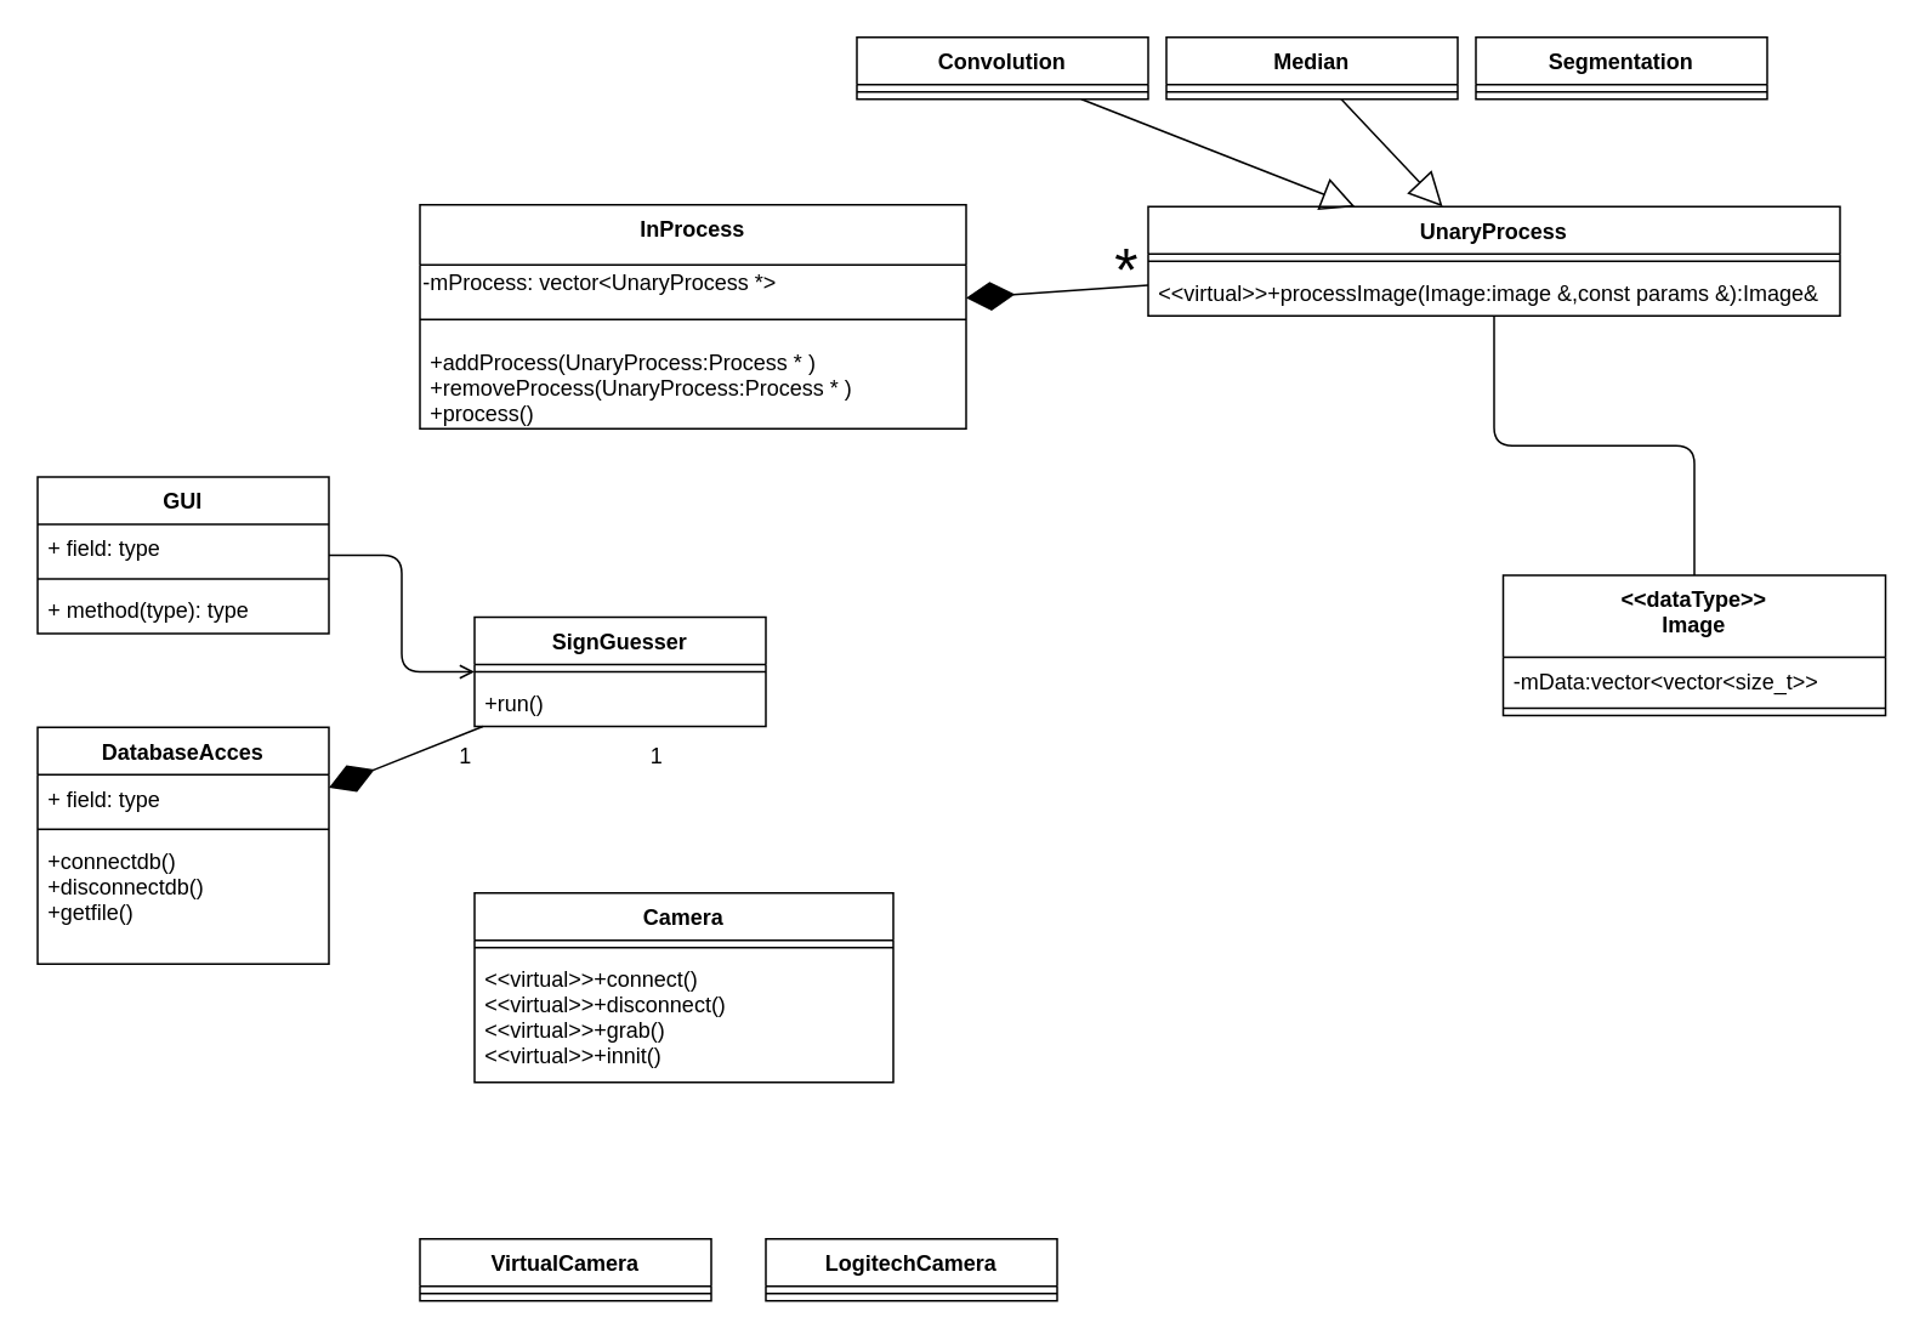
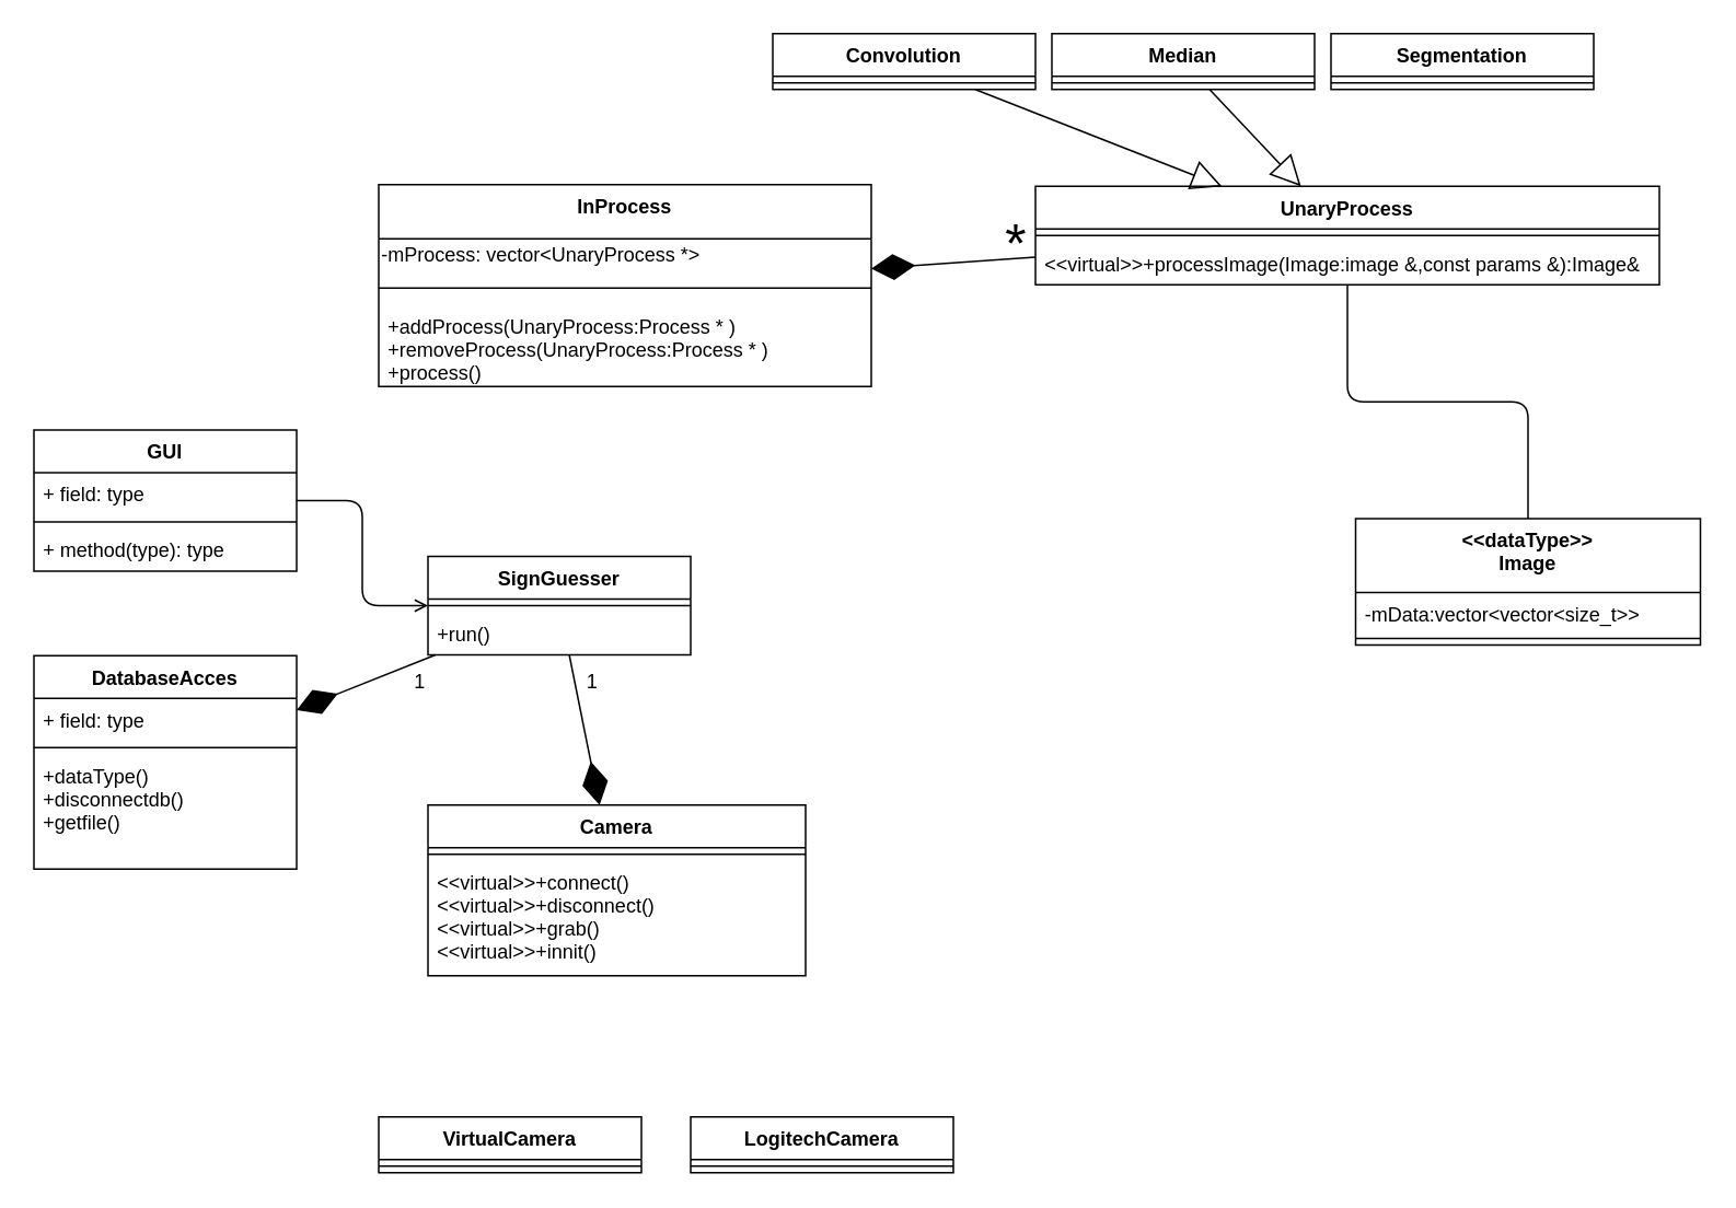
  <mxCell id="0" />
  <mxCell id="1" parent="0" />
  <mxCell id="2" value="Camera" style="swimlane;fontStyle=1;align=center;verticalAlign=top;childLayout=stackLayout;horizontal=1;startSize=26;horizontalStack=0;resizeParent=1;resizeParentMax=0;resizeLast=0;collapsible=1;marginBottom=0;" vertex="1" parent="1"><mxGeometry x="260" y="490" width="230" height="104" as="geometry" /></mxCell>
  <mxCell id="3" value="" style="line;strokeWidth=1;fillColor=none;align=left;verticalAlign=middle;spacingTop=-1;spacingLeft=3;spacingRight=3;rotatable=0;labelPosition=right;points=[];portConstraint=eastwest;" vertex="1" parent="2"><mxGeometry y="26" width="230" height="8" as="geometry" /></mxCell>
  <mxCell id="4" value="&lt;&lt;virtual&gt;&gt;+connect()&#10;&lt;&lt;virtual&gt;&gt;+disconnect()&#10;&lt;&lt;virtual&gt;&gt;+grab()&#10;&lt;&lt;virtual&gt;&gt;+innit()&#10;" style="text;strokeColor=none;fillColor=none;align=left;verticalAlign=top;spacingLeft=4;spacingRight=4;overflow=hidden;rotatable=0;points=[[0,0.5],[1,0.5]];portConstraint=eastwest;" vertex="1" parent="2"><mxGeometry y="34" width="230" height="70" as="geometry" /></mxCell>
  <mxCell id="5" value="LogitechCamera" style="swimlane;fontStyle=1;align=center;verticalAlign=top;childLayout=stackLayout;horizontal=1;startSize=26;horizontalStack=0;resizeParent=1;resizeParentMax=0;resizeLast=0;collapsible=1;marginBottom=0;" vertex="1" parent="1"><mxGeometry x="420" y="680" width="160" height="34" as="geometry" /></mxCell>
  <mxCell id="6" value="" style="line;strokeWidth=1;fillColor=none;align=left;verticalAlign=middle;spacingTop=-1;spacingLeft=3;spacingRight=3;rotatable=0;labelPosition=right;points=[];portConstraint=eastwest;" vertex="1" parent="5"><mxGeometry y="26" width="160" height="8" as="geometry" /></mxCell>
  <mxCell id="7" value="VirtualCamera" style="swimlane;fontStyle=1;align=center;verticalAlign=top;childLayout=stackLayout;horizontal=1;startSize=26;horizontalStack=0;resizeParent=1;resizeParentMax=0;resizeLast=0;collapsible=1;marginBottom=0;" vertex="1" parent="1"><mxGeometry x="230" y="680" width="160" height="34" as="geometry" /></mxCell>
  <mxCell id="8" value="" style="line;strokeWidth=1;fillColor=none;align=left;verticalAlign=middle;spacingTop=-1;spacingLeft=3;spacingRight=3;rotatable=0;labelPosition=right;points=[];portConstraint=eastwest;" vertex="1" parent="7"><mxGeometry y="26" width="160" height="8" as="geometry" /></mxCell>
  <mxCell id="9" value="UnaryProcess" style="swimlane;fontStyle=1;align=center;verticalAlign=top;childLayout=stackLayout;horizontal=1;startSize=26;horizontalStack=0;resizeParent=1;resizeParentMax=0;resizeLast=0;collapsible=1;marginBottom=0;" vertex="1" parent="1"><mxGeometry x="630" y="113" width="380" height="60" as="geometry" /></mxCell>
  <mxCell id="10" value="" style="line;strokeWidth=1;fillColor=none;align=left;verticalAlign=middle;spacingTop=-1;spacingLeft=3;spacingRight=3;rotatable=0;labelPosition=right;points=[];portConstraint=eastwest;" vertex="1" parent="9"><mxGeometry y="26" width="380" height="8" as="geometry" /></mxCell>
  <mxCell id="11" value="&lt;&lt;virtual&gt;&gt;+processImage(Image:image &amp;,const params &amp;):Image&amp;" style="text;strokeColor=none;fillColor=none;align=left;verticalAlign=top;spacingLeft=4;spacingRight=4;overflow=hidden;rotatable=0;points=[[0,0.5],[1,0.5]];portConstraint=eastwest;" vertex="1" parent="9"><mxGeometry y="34" width="380" height="26" as="geometry" /></mxCell>
  <mxCell id="12" value="Convolution" style="swimlane;fontStyle=1;align=center;verticalAlign=top;childLayout=stackLayout;horizontal=1;startSize=26;horizontalStack=0;resizeParent=1;resizeParentMax=0;resizeLast=0;collapsible=1;marginBottom=0;" vertex="1" parent="1"><mxGeometry x="470" y="20" width="160" height="34" as="geometry" /></mxCell>
  <mxCell id="13" value="" style="line;strokeWidth=1;fillColor=none;align=left;verticalAlign=middle;spacingTop=-1;spacingLeft=3;spacingRight=3;rotatable=0;labelPosition=right;points=[];portConstraint=eastwest;" vertex="1" parent="12"><mxGeometry y="26" width="160" height="8" as="geometry" /></mxCell>
  <mxCell id="14" value="Median" style="swimlane;fontStyle=1;align=center;verticalAlign=top;childLayout=stackLayout;horizontal=1;startSize=26;horizontalStack=0;resizeParent=1;resizeParentMax=0;resizeLast=0;collapsible=1;marginBottom=0;" vertex="1" parent="1"><mxGeometry x="640" y="20" width="160" height="34" as="geometry" /></mxCell>
  <mxCell id="15" value="" style="line;strokeWidth=1;fillColor=none;align=left;verticalAlign=middle;spacingTop=-1;spacingLeft=3;spacingRight=3;rotatable=0;labelPosition=right;points=[];portConstraint=eastwest;" vertex="1" parent="14"><mxGeometry y="26" width="160" height="8" as="geometry" /></mxCell>
  <mxCell id="16" value="Segmentation" style="swimlane;fontStyle=1;align=center;verticalAlign=top;childLayout=stackLayout;horizontal=1;startSize=26;horizontalStack=0;resizeParent=1;resizeParentMax=0;resizeLast=0;collapsible=1;marginBottom=0;" vertex="1" parent="1"><mxGeometry x="810" y="20" width="160" height="34" as="geometry" /></mxCell>
  <mxCell id="17" value="" style="line;strokeWidth=1;fillColor=none;align=left;verticalAlign=middle;spacingTop=-1;spacingLeft=3;spacingRight=3;rotatable=0;labelPosition=right;points=[];portConstraint=eastwest;" vertex="1" parent="16"><mxGeometry y="26" width="160" height="8" as="geometry" /></mxCell>
  <mxCell id="18" value="" style="endArrow=block;endSize=16;endFill=0;html=1;" edge="1" parent="1" source="12" target="9"><mxGeometry x="-0.48" y="35" width="160" relative="1" as="geometry"><mxPoint x="521.5" y="130" as="sourcePoint" /><mxPoint x="579.752" y="70" as="targetPoint" /><mxPoint as="offset" /></mxGeometry></mxCell>
  <mxCell id="19" value="" style="endArrow=block;endSize=16;endFill=0;html=1;" edge="1" parent="1" source="14" target="9"><mxGeometry x="-0.48" y="35" width="160" relative="1" as="geometry"><mxPoint x="530" y="213" as="sourcePoint" /><mxPoint x="588.252" y="153" as="targetPoint" /><mxPoint as="offset" /></mxGeometry></mxCell>
  <mxCell id="20" value="InProcess" style="swimlane;fontStyle=1;align=center;verticalAlign=top;childLayout=stackLayout;horizontal=1;startSize=33;horizontalStack=0;resizeParent=1;resizeParentMax=0;resizeLast=0;collapsible=1;marginBottom=0;" vertex="1" parent="1"><mxGeometry x="230" y="112" width="300" height="123" as="geometry" /></mxCell>
  <mxCell id="21" value="-mProcess: vector&amp;lt;UnaryProcess *&amp;gt;" style="text;html=1;resizable=0;points=[];autosize=1;align=left;verticalAlign=top;spacingTop=-4;fontSize=12;" vertex="1" parent="20"><mxGeometry y="33" width="300" height="20" as="geometry" /></mxCell>
  <mxCell id="22" value="" style="line;strokeWidth=1;fillColor=none;align=left;verticalAlign=middle;spacingTop=-1;spacingLeft=3;spacingRight=3;rotatable=0;labelPosition=right;points=[];portConstraint=eastwest;" vertex="1" parent="20"><mxGeometry y="53" width="300" height="20" as="geometry" /></mxCell>
  <mxCell id="23" value="+addProcess(UnaryProcess:Process * )&#10;+removeProcess(UnaryProcess:Process * )&#10;+process()" style="text;strokeColor=none;fillColor=none;align=left;verticalAlign=top;spacingLeft=4;spacingRight=4;overflow=hidden;rotatable=0;points=[[0,0.5],[1,0.5]];portConstraint=eastwest;" vertex="1" parent="20"><mxGeometry y="73" width="300" height="50" as="geometry" /></mxCell>
  <mxCell id="24" value="" style="endArrow=diamondThin;endFill=1;endSize=24;html=1;" edge="1" parent="1" source="9" target="20"><mxGeometry width="160" relative="1" as="geometry"><mxPoint x="350" y="650" as="sourcePoint" /><mxPoint x="510" y="650" as="targetPoint" /></mxGeometry></mxCell>
  <mxCell id="25" value="*&lt;br style=&quot;font-size: 33px;&quot;&gt;" style="text;html=1;resizable=0;points=[];autosize=1;align=left;verticalAlign=top;spacingTop=-4;fontSize=33;" vertex="1" parent="1"><mxGeometry x="610" y="126" width="20" height="20" as="geometry" /></mxCell>
  <mxCell id="26" value="GUI" style="swimlane;fontStyle=1;align=center;verticalAlign=top;childLayout=stackLayout;horizontal=1;startSize=26;horizontalStack=0;resizeParent=1;resizeParentMax=0;resizeLast=0;collapsible=1;marginBottom=0;fontSize=12;" vertex="1" parent="1"><mxGeometry x="20" y="261.5" width="160" height="86" as="geometry" /></mxCell>
  <mxCell id="27" value="+ field: type" style="text;strokeColor=none;fillColor=none;align=left;verticalAlign=top;spacingLeft=4;spacingRight=4;overflow=hidden;rotatable=0;points=[[0,0.5],[1,0.5]];portConstraint=eastwest;" vertex="1" parent="26"><mxGeometry y="26" width="160" height="26" as="geometry" /></mxCell>
  <mxCell id="28" value="" style="line;strokeWidth=1;fillColor=none;align=left;verticalAlign=middle;spacingTop=-1;spacingLeft=3;spacingRight=3;rotatable=0;labelPosition=right;points=[];portConstraint=eastwest;" vertex="1" parent="26"><mxGeometry y="52" width="160" height="8" as="geometry" /></mxCell>
  <mxCell id="29" value="+ method(type): type" style="text;strokeColor=none;fillColor=none;align=left;verticalAlign=top;spacingLeft=4;spacingRight=4;overflow=hidden;rotatable=0;points=[[0,0.5],[1,0.5]];portConstraint=eastwest;" vertex="1" parent="26"><mxGeometry y="60" width="160" height="26" as="geometry" /></mxCell>
  <mxCell id="30" value="DatabaseAcces" style="swimlane;fontStyle=1;align=center;verticalAlign=top;childLayout=stackLayout;horizontal=1;startSize=26;horizontalStack=0;resizeParent=1;resizeParentMax=0;resizeLast=0;collapsible=1;marginBottom=0;fontSize=12;" vertex="1" parent="1"><mxGeometry x="20" y="399" width="160" height="130" as="geometry" /></mxCell>
  <mxCell id="31" value="+ field: type" style="text;strokeColor=none;fillColor=none;align=left;verticalAlign=top;spacingLeft=4;spacingRight=4;overflow=hidden;rotatable=0;points=[[0,0.5],[1,0.5]];portConstraint=eastwest;" vertex="1" parent="30"><mxGeometry y="26" width="160" height="26" as="geometry" /></mxCell>
  <mxCell id="32" value="" style="line;strokeWidth=1;fillColor=none;align=left;verticalAlign=middle;spacingTop=-1;spacingLeft=3;spacingRight=3;rotatable=0;labelPosition=right;points=[];portConstraint=eastwest;" vertex="1" parent="30"><mxGeometry y="52" width="160" height="8" as="geometry" /></mxCell>
- <mxCell id="33" value="+connectdb()&#10;+disconnectdb()&#10;+getfile()" style="text;strokeColor=none;fillColor=none;align=left;verticalAlign=top;spacingLeft=4;spacingRight=4;overflow=hidden;rotatable=0;points=[[0,0.5],[1,0.5]];portConstraint=eastwest;" vertex="1" parent="30"><mxGeometry y="60" width="160" height="70" as="geometry" /></mxCell>
+ <mxCell id="33" value="+dataType()&#10;+disconnectdb()&#10;+getfile()" style="text;strokeColor=none;fillColor=none;align=left;verticalAlign=top;spacingLeft=4;spacingRight=4;overflow=hidden;rotatable=0;points=[[0,0.5],[1,0.5]];portConstraint=eastwest;" vertex="1" parent="30"><mxGeometry y="60" width="160" height="70" as="geometry" /></mxCell>
  <mxCell id="34" value="SignGuesser" style="swimlane;fontStyle=1;align=center;verticalAlign=top;childLayout=stackLayout;horizontal=1;startSize=26;horizontalStack=0;resizeParent=1;resizeParentMax=0;resizeLast=0;collapsible=1;marginBottom=0;fontSize=12;" vertex="1" parent="1"><mxGeometry x="260" y="338.5" width="160" height="60" as="geometry" /></mxCell>
  <mxCell id="35" value="" style="line;strokeWidth=1;fillColor=none;align=left;verticalAlign=middle;spacingTop=-1;spacingLeft=3;spacingRight=3;rotatable=0;labelPosition=right;points=[];portConstraint=eastwest;" vertex="1" parent="34"><mxGeometry y="26" width="160" height="8" as="geometry" /></mxCell>
  <mxCell id="36" value="+run()" style="text;strokeColor=none;fillColor=none;align=left;verticalAlign=top;spacingLeft=4;spacingRight=4;overflow=hidden;rotatable=0;points=[[0,0.5],[1,0.5]];portConstraint=eastwest;" vertex="1" parent="34"><mxGeometry y="34" width="160" height="26" as="geometry" /></mxCell>
  <mxCell id="37" value="&lt;&lt;dataType&gt;&gt;&#10;Image" style="swimlane;fontStyle=1;align=center;verticalAlign=top;childLayout=stackLayout;horizontal=1;startSize=45;horizontalStack=0;resizeParent=1;resizeParentMax=0;resizeLast=0;collapsible=1;marginBottom=0;fontSize=12;" vertex="1" parent="1"><mxGeometry x="825" y="315.5" width="210" height="77" as="geometry" /></mxCell>
  <mxCell id="38" value="-mData:vector&lt;vector&lt;size_t&gt;&gt;" style="text;strokeColor=none;fillColor=none;align=left;verticalAlign=top;spacingLeft=4;spacingRight=4;overflow=hidden;rotatable=0;points=[[0,0.5],[1,0.5]];portConstraint=eastwest;" vertex="1" parent="37"><mxGeometry y="45" width="210" height="24" as="geometry" /></mxCell>
  <mxCell id="39" value="" style="line;strokeWidth=1;fillColor=none;align=left;verticalAlign=middle;spacingTop=-1;spacingLeft=3;spacingRight=3;rotatable=0;labelPosition=right;points=[];portConstraint=eastwest;" vertex="1" parent="37"><mxGeometry y="69" width="210" height="8" as="geometry" /></mxCell>
  <mxCell id="40" value="" style="endArrow=none;html=1;edgeStyle=orthogonalEdgeStyle;fontSize=12;" edge="1" parent="1" source="37" target="9"><mxGeometry relative="1" as="geometry"><mxPoint x="760" y="250" as="sourcePoint" /><mxPoint x="920" y="250" as="targetPoint" /></mxGeometry></mxCell>
  <mxCell id="41" value="" style="endArrow=open;html=1;edgeStyle=orthogonalEdgeStyle;fontSize=12;" edge="1" parent="1" source="26" target="34"><mxGeometry relative="1" as="geometry"><mxPoint x="30" y="560" as="sourcePoint" /><mxPoint x="190" y="560" as="targetPoint" /></mxGeometry></mxCell>
+ <mxCell id="42" value="" style="endArrow=diamondThin;endFill=1;endSize=24;html=1;" edge="1" parent="1" source="34" target="2"><mxGeometry width="160" relative="1" as="geometry"><mxPoint x="460" y="470.17" as="sourcePoint" /><mxPoint x="360" y="477.102" as="targetPoint" /></mxGeometry></mxCell>
  <mxCell id="43" value="" style="endArrow=diamondThin;endFill=1;endSize=24;html=1;" edge="1" parent="1" source="34" target="30"><mxGeometry width="160" relative="1" as="geometry"><mxPoint x="225.552" y="411.5" as="sourcePoint" /><mxPoint x="244.01" y="503" as="targetPoint" /></mxGeometry></mxCell>
  <mxCell id="44" value="1" style="text;html=1;resizable=0;points=[];autosize=1;align=left;verticalAlign=top;spacingTop=-4;fontSize=12;" vertex="1" parent="1"><mxGeometry x="355" y="405" width="20" height="20" as="geometry" /></mxCell>
  <mxCell id="45" value="1" style="text;html=1;resizable=0;points=[];autosize=1;align=left;verticalAlign=top;spacingTop=-4;fontSize=12;" vertex="1" parent="1"><mxGeometry x="250" y="405" width="20" height="20" as="geometry" /></mxCell>
